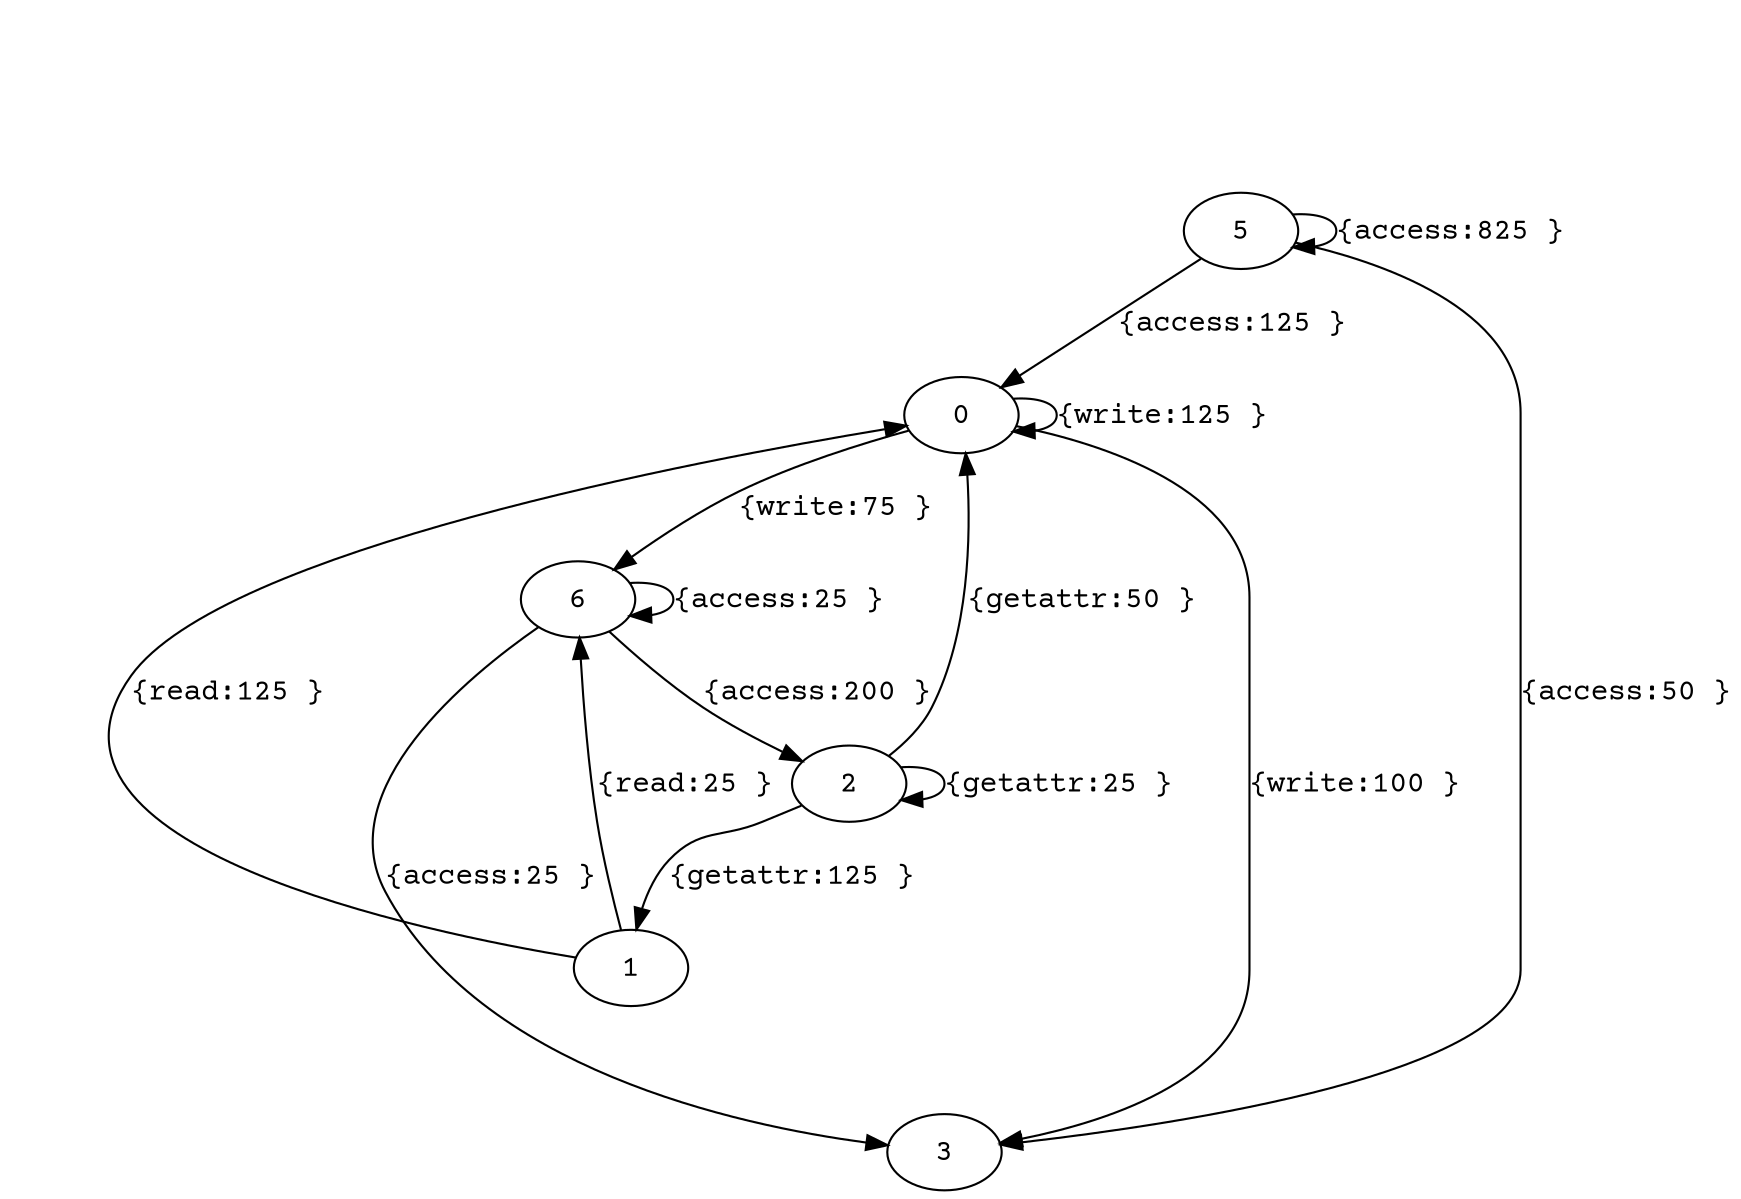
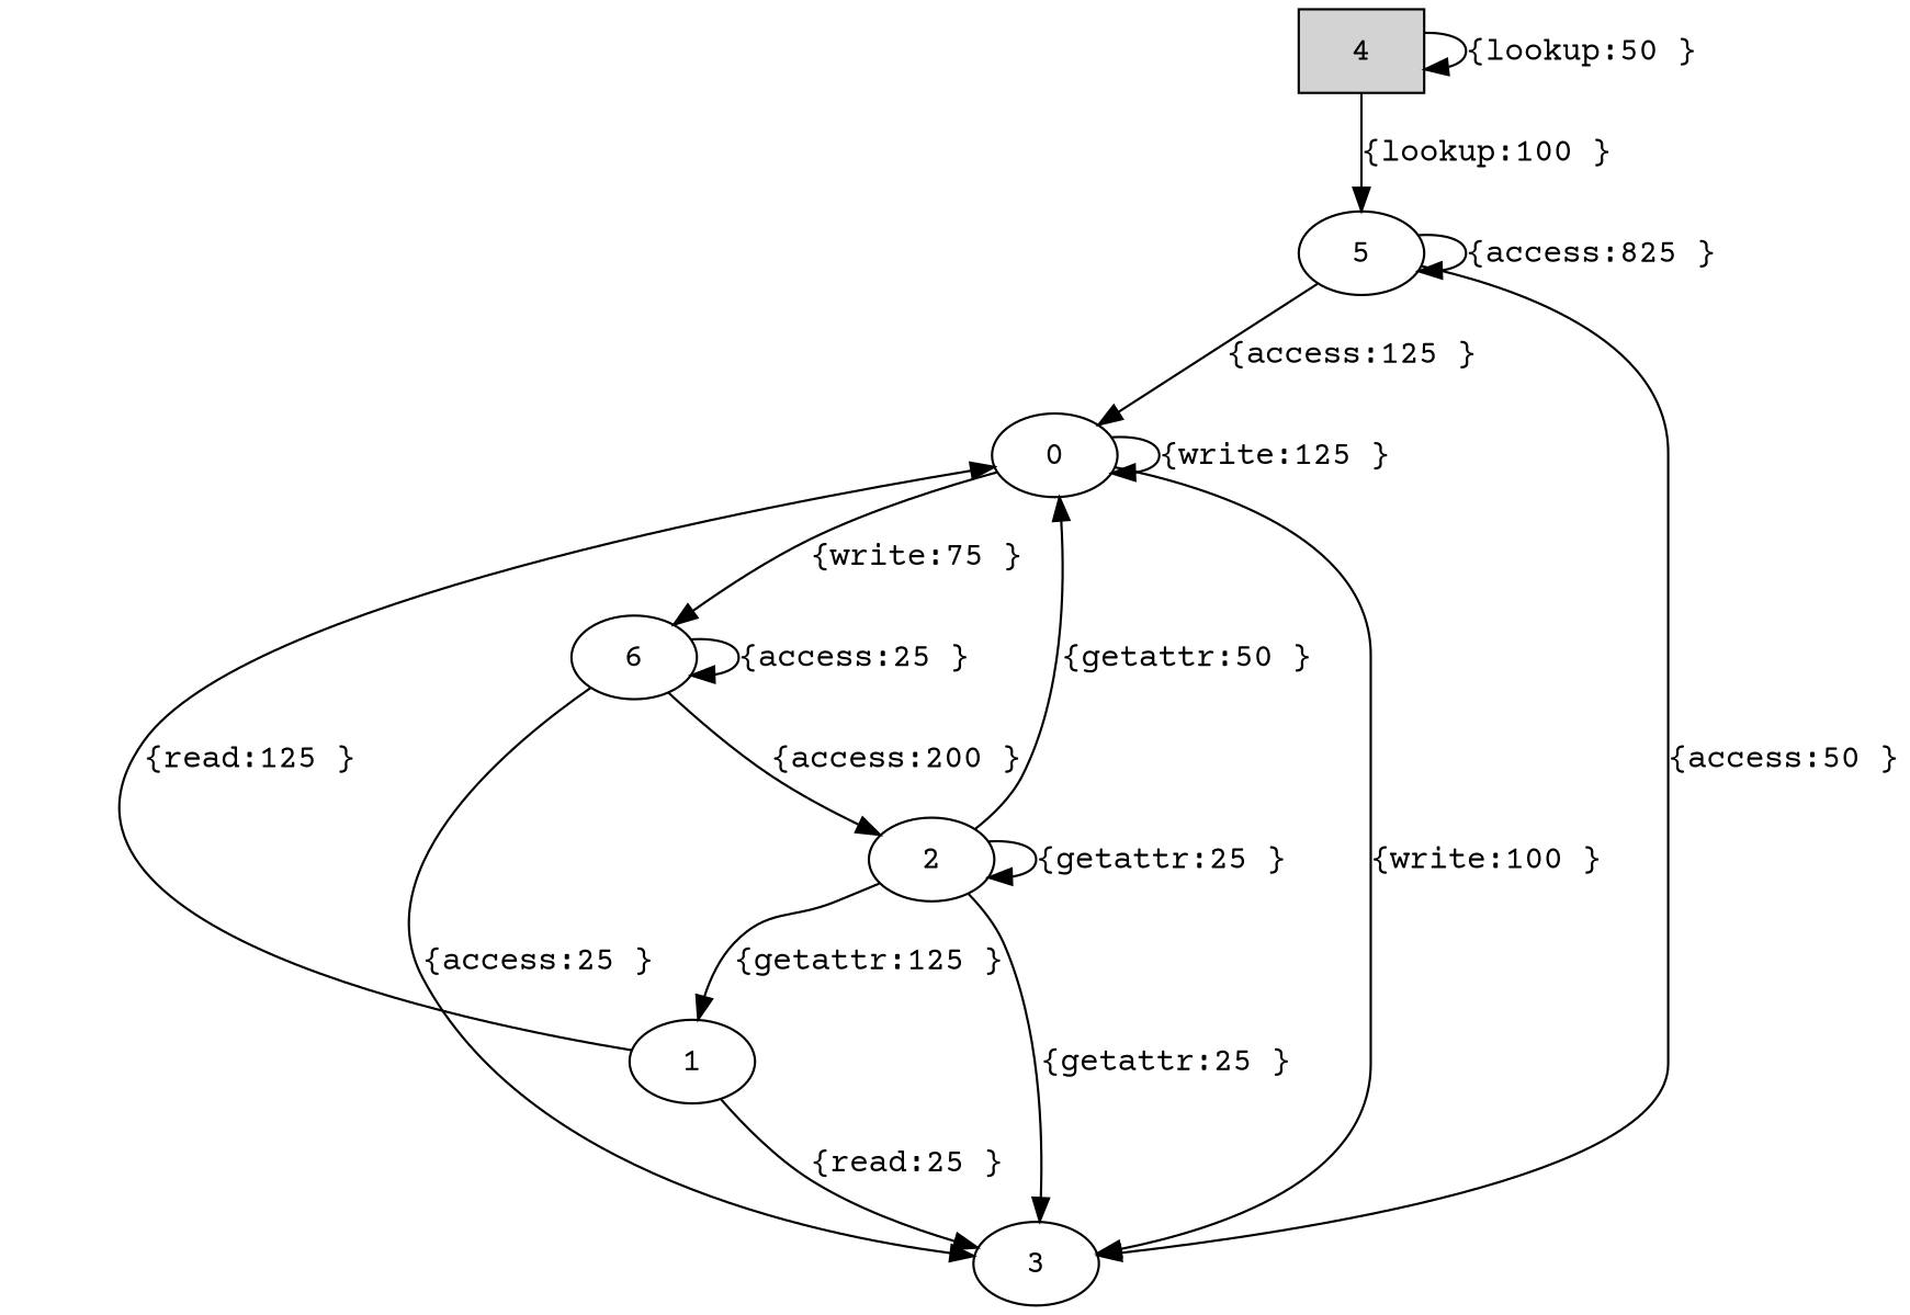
  digraph {
    fontname="Courier Prime"
    node [fontname="Courier Prime"]
    edge [fontname="Courier Prime"]
    n1 [label=0]
    n2 [label=3]
    n3 [label=6]
    n4 [label=2]
    n5 [label=1]
+   n6 [label=4 shape=box style=filled]
    n7 [label=5]
    n1 -> n1 [label="{write:125 }"]
    n1 -> n2 [label="{write:100 }"]
    n1 -> n3 [label="{write:75 }"]
    n3 -> n2 [label="{access:25 }"]
    n3 -> n3 [label="{access:25 }"]
    n3 -> n4 [label="{access:200 }"]
    n4 -> n1 [label="{getattr:50 }"]
+   n4 -> n2 [label="{getattr:25 }"]
    n4 -> n4 [label="{getattr:25 }"]
    n4 -> n5 [label="{getattr:125 }"]
    n5 -> n1 [label="{read:125 }"]
-   n5 -> n3 [label="{read:25 }"]
+   n5 -> n2 [label="{read:25 }"]
+   n6 -> n6 [label="{lookup:50 }"]
+   n6 -> n7 [label="{lookup:100 }"]
    n7 -> n1 [label="{access:125 }"]
    n7 -> n2 [label="{access:50 }"]
    n7 -> n7 [label="{access:825 }"]
  }
